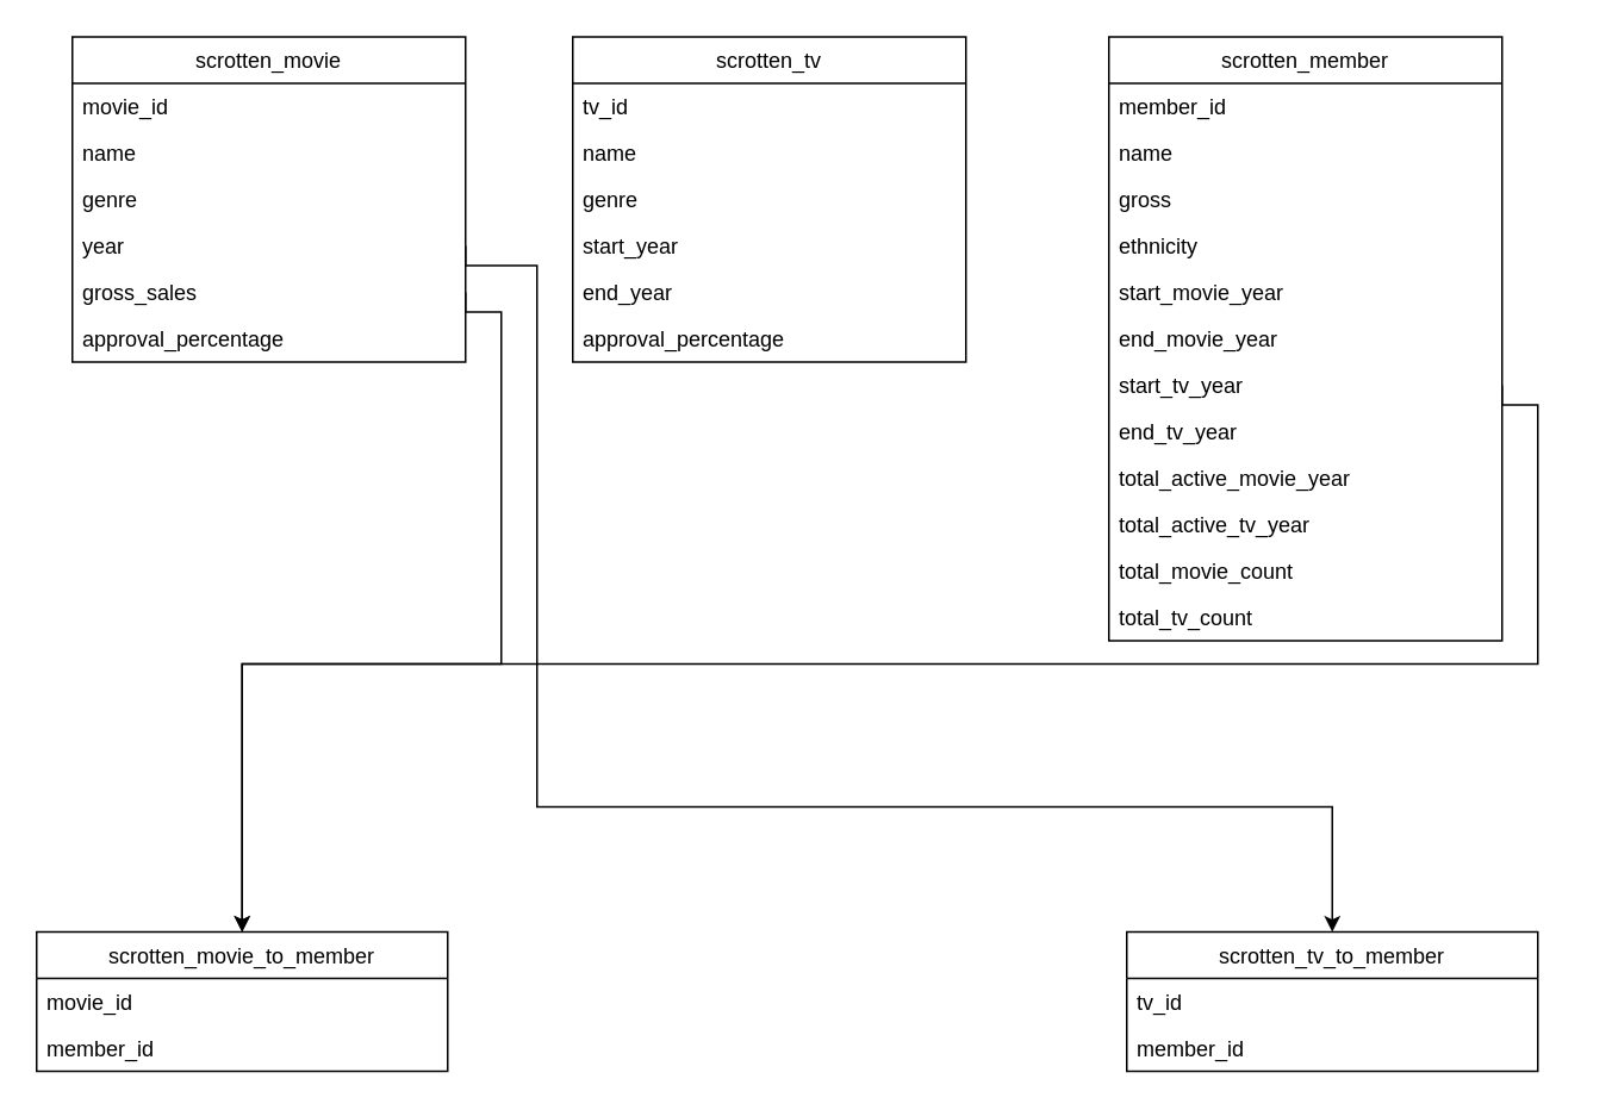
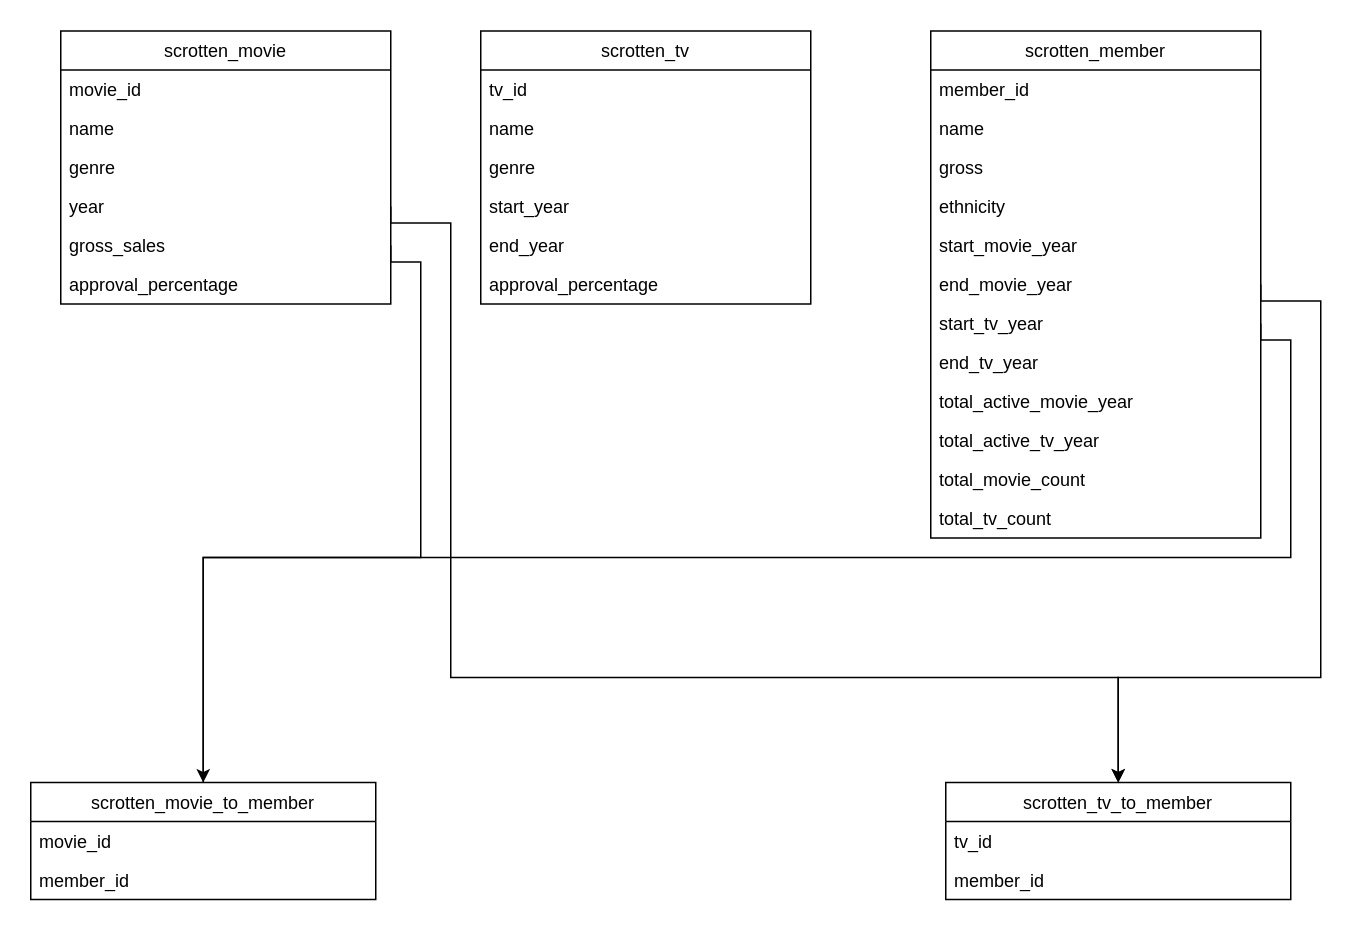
  <mxCell id="0" />
  <mxCell id="1" parent="0" />
  <mxCell id="2" value="scrotten_movie" style="swimlane;fontStyle=0;childLayout=stackLayout;horizontal=1;startSize=26;horizontalStack=0;resizeParent=1;resizeParentMax=0;resizeLast=0;collapsible=1;marginBottom=0;" parent="1" vertex="1"><mxGeometry x="40" y="20" width="220" height="182" as="geometry" /></mxCell>
  <mxCell id="3" value="movie_id" style="text;strokeColor=none;fillColor=none;align=left;verticalAlign=top;spacingLeft=4;spacingRight=4;overflow=hidden;rotatable=0;points=[[0,0.5],[1,0.5]];portConstraint=eastwest;" parent="2" vertex="1"><mxGeometry y="26" width="220" height="26" as="geometry" /></mxCell>
  <mxCell id="4" value="name" style="text;strokeColor=none;fillColor=none;align=left;verticalAlign=top;spacingLeft=4;spacingRight=4;overflow=hidden;rotatable=0;points=[[0,0.5],[1,0.5]];portConstraint=eastwest;" parent="2" vertex="1"><mxGeometry y="52" width="220" height="26" as="geometry" /></mxCell>
  <mxCell id="5" value="genre" style="text;strokeColor=none;fillColor=none;align=left;verticalAlign=top;spacingLeft=4;spacingRight=4;overflow=hidden;rotatable=0;points=[[0,0.5],[1,0.5]];portConstraint=eastwest;" parent="2" vertex="1"><mxGeometry y="78" width="220" height="26" as="geometry" /></mxCell>
  <mxCell id="6" value="year" style="text;strokeColor=none;fillColor=none;align=left;verticalAlign=top;spacingLeft=4;spacingRight=4;overflow=hidden;rotatable=0;points=[[0,0.5],[1,0.5]];portConstraint=eastwest;" parent="2" vertex="1"><mxGeometry y="104" width="220" height="26" as="geometry" /></mxCell>
  <mxCell id="7" value="gross_sales" style="text;strokeColor=none;fillColor=none;align=left;verticalAlign=top;spacingLeft=4;spacingRight=4;overflow=hidden;rotatable=0;points=[[0,0.5],[1,0.5]];portConstraint=eastwest;" parent="2" vertex="1"><mxGeometry y="130" width="220" height="26" as="geometry" /></mxCell>
  <mxCell id="8" value="approval_percentage" style="text;strokeColor=none;fillColor=none;align=left;verticalAlign=top;spacingLeft=4;spacingRight=4;overflow=hidden;rotatable=0;points=[[0,0.5],[1,0.5]];portConstraint=eastwest;" parent="2" vertex="1"><mxGeometry y="156" width="220" height="26" as="geometry" /></mxCell>
  <mxCell id="9" value="scrotten_member" style="swimlane;fontStyle=0;childLayout=stackLayout;horizontal=1;startSize=26;horizontalStack=0;resizeParent=1;resizeParentMax=0;resizeLast=0;collapsible=1;marginBottom=0;" parent="1" vertex="1"><mxGeometry x="620" y="20" width="220" height="338" as="geometry" /></mxCell>
  <mxCell id="10" value="member_id" style="text;strokeColor=none;fillColor=none;align=left;verticalAlign=top;spacingLeft=4;spacingRight=4;overflow=hidden;rotatable=0;points=[[0,0.5],[1,0.5]];portConstraint=eastwest;" parent="9" vertex="1"><mxGeometry y="26" width="220" height="26" as="geometry" /></mxCell>
  <mxCell id="11" value="name" style="text;strokeColor=none;fillColor=none;align=left;verticalAlign=top;spacingLeft=4;spacingRight=4;overflow=hidden;rotatable=0;points=[[0,0.5],[1,0.5]];portConstraint=eastwest;" parent="9" vertex="1"><mxGeometry y="52" width="220" height="26" as="geometry" /></mxCell>
  <mxCell id="12" value="gross" style="text;strokeColor=none;fillColor=none;align=left;verticalAlign=top;spacingLeft=4;spacingRight=4;overflow=hidden;rotatable=0;points=[[0,0.5],[1,0.5]];portConstraint=eastwest;" parent="9" vertex="1"><mxGeometry y="78" width="220" height="26" as="geometry" /></mxCell>
  <mxCell id="13" value="ethnicity" style="text;strokeColor=none;fillColor=none;align=left;verticalAlign=top;spacingLeft=4;spacingRight=4;overflow=hidden;rotatable=0;points=[[0,0.5],[1,0.5]];portConstraint=eastwest;" parent="9" vertex="1"><mxGeometry y="104" width="220" height="26" as="geometry" /></mxCell>
  <mxCell id="14" value="start_movie_year" style="text;strokeColor=none;fillColor=none;align=left;verticalAlign=top;spacingLeft=4;spacingRight=4;overflow=hidden;rotatable=0;points=[[0,0.5],[1,0.5]];portConstraint=eastwest;" parent="9" vertex="1"><mxGeometry y="130" width="220" height="26" as="geometry" /></mxCell>
  <mxCell id="15" value="end_movie_year" style="text;strokeColor=none;fillColor=none;align=left;verticalAlign=top;spacingLeft=4;spacingRight=4;overflow=hidden;rotatable=0;points=[[0,0.5],[1,0.5]];portConstraint=eastwest;" parent="9" vertex="1"><mxGeometry y="156" width="220" height="26" as="geometry" /></mxCell>
  <mxCell id="16" value="start_tv_year" style="text;strokeColor=none;fillColor=none;align=left;verticalAlign=top;spacingLeft=4;spacingRight=4;overflow=hidden;rotatable=0;points=[[0,0.5],[1,0.5]];portConstraint=eastwest;" parent="9" vertex="1"><mxGeometry y="182" width="220" height="26" as="geometry" /></mxCell>
  <mxCell id="17" value="end_tv_year" style="text;strokeColor=none;fillColor=none;align=left;verticalAlign=top;spacingLeft=4;spacingRight=4;overflow=hidden;rotatable=0;points=[[0,0.5],[1,0.5]];portConstraint=eastwest;" parent="9" vertex="1"><mxGeometry y="208" width="220" height="26" as="geometry" /></mxCell>
  <mxCell id="18" value="total_active_movie_year" style="text;strokeColor=none;fillColor=none;align=left;verticalAlign=top;spacingLeft=4;spacingRight=4;overflow=hidden;rotatable=0;points=[[0,0.5],[1,0.5]];portConstraint=eastwest;" parent="9" vertex="1"><mxGeometry y="234" width="220" height="26" as="geometry" /></mxCell>
  <mxCell id="19" value="total_active_tv_year" style="text;strokeColor=none;fillColor=none;align=left;verticalAlign=top;spacingLeft=4;spacingRight=4;overflow=hidden;rotatable=0;points=[[0,0.5],[1,0.5]];portConstraint=eastwest;" parent="9" vertex="1"><mxGeometry y="260" width="220" height="26" as="geometry" /></mxCell>
  <mxCell id="20" value="total_movie_count" style="text;strokeColor=none;fillColor=none;align=left;verticalAlign=top;spacingLeft=4;spacingRight=4;overflow=hidden;rotatable=0;points=[[0,0.5],[1,0.5]];portConstraint=eastwest;" parent="9" vertex="1"><mxGeometry y="286" width="220" height="26" as="geometry" /></mxCell>
  <mxCell id="21" value="total_tv_count" style="text;strokeColor=none;fillColor=none;align=left;verticalAlign=top;spacingLeft=4;spacingRight=4;overflow=hidden;rotatable=0;points=[[0,0.5],[1,0.5]];portConstraint=eastwest;" vertex="1" parent="9"><mxGeometry y="312" width="220" height="26" as="geometry" /></mxCell>
  <mxCell id="22" value="scrotten_tv" style="swimlane;fontStyle=0;childLayout=stackLayout;horizontal=1;startSize=26;horizontalStack=0;resizeParent=1;resizeParentMax=0;resizeLast=0;collapsible=1;marginBottom=0;" parent="1" vertex="1"><mxGeometry x="320" y="20" width="220" height="182" as="geometry" /></mxCell>
  <mxCell id="23" value="tv_id" style="text;strokeColor=none;fillColor=none;align=left;verticalAlign=top;spacingLeft=4;spacingRight=4;overflow=hidden;rotatable=0;points=[[0,0.5],[1,0.5]];portConstraint=eastwest;" parent="22" vertex="1"><mxGeometry y="26" width="220" height="26" as="geometry" /></mxCell>
  <mxCell id="24" value="name" style="text;strokeColor=none;fillColor=none;align=left;verticalAlign=top;spacingLeft=4;spacingRight=4;overflow=hidden;rotatable=0;points=[[0,0.5],[1,0.5]];portConstraint=eastwest;" parent="22" vertex="1"><mxGeometry y="52" width="220" height="26" as="geometry" /></mxCell>
  <mxCell id="25" value="genre" style="text;strokeColor=none;fillColor=none;align=left;verticalAlign=top;spacingLeft=4;spacingRight=4;overflow=hidden;rotatable=0;points=[[0,0.5],[1,0.5]];portConstraint=eastwest;" parent="22" vertex="1"><mxGeometry y="78" width="220" height="26" as="geometry" /></mxCell>
  <mxCell id="26" value="start_year" style="text;strokeColor=none;fillColor=none;align=left;verticalAlign=top;spacingLeft=4;spacingRight=4;overflow=hidden;rotatable=0;points=[[0,0.5],[1,0.5]];portConstraint=eastwest;" parent="22" vertex="1"><mxGeometry y="104" width="220" height="26" as="geometry" /></mxCell>
  <mxCell id="27" value="end_year" style="text;strokeColor=none;fillColor=none;align=left;verticalAlign=top;spacingLeft=4;spacingRight=4;overflow=hidden;rotatable=0;points=[[0,0.5],[1,0.5]];portConstraint=eastwest;" parent="22" vertex="1"><mxGeometry y="130" width="220" height="26" as="geometry" /></mxCell>
  <mxCell id="28" value="approval_percentage" style="text;strokeColor=none;fillColor=none;align=left;verticalAlign=top;spacingLeft=4;spacingRight=4;overflow=hidden;rotatable=0;points=[[0,0.5],[1,0.5]];portConstraint=eastwest;" parent="22" vertex="1"><mxGeometry y="156" width="220" height="26" as="geometry" /></mxCell>
  <mxCell id="29" value="scrotten_movie_to_member" style="swimlane;fontStyle=0;childLayout=stackLayout;horizontal=1;startSize=26;fillColor=none;horizontalStack=0;resizeParent=1;resizeParentMax=0;resizeLast=0;collapsible=1;marginBottom=0;" parent="1" vertex="1"><mxGeometry x="20" y="521" width="230" height="78" as="geometry" /></mxCell>
  <mxCell id="30" value="movie_id" style="text;strokeColor=none;fillColor=none;align=left;verticalAlign=top;spacingLeft=4;spacingRight=4;overflow=hidden;rotatable=0;points=[[0,0.5],[1,0.5]];portConstraint=eastwest;" parent="29" vertex="1"><mxGeometry y="26" width="230" height="26" as="geometry" /></mxCell>
  <mxCell id="31" value="member_id" style="text;strokeColor=none;fillColor=none;align=left;verticalAlign=top;spacingLeft=4;spacingRight=4;overflow=hidden;rotatable=0;points=[[0,0.5],[1,0.5]];portConstraint=eastwest;" parent="29" vertex="1"><mxGeometry y="52" width="230" height="26" as="geometry" /></mxCell>
  <mxCell id="32" value="scrotten_tv_to_member" style="swimlane;fontStyle=0;childLayout=stackLayout;horizontal=1;startSize=26;fillColor=none;horizontalStack=0;resizeParent=1;resizeParentMax=0;resizeLast=0;collapsible=1;marginBottom=0;" parent="1" vertex="1"><mxGeometry x="630" y="521" width="230" height="78" as="geometry" /></mxCell>
  <mxCell id="33" value="tv_id" style="text;strokeColor=none;fillColor=none;align=left;verticalAlign=top;spacingLeft=4;spacingRight=4;overflow=hidden;rotatable=0;points=[[0,0.5],[1,0.5]];portConstraint=eastwest;" parent="32" vertex="1"><mxGeometry y="26" width="230" height="26" as="geometry" /></mxCell>
  <mxCell id="34" value="member_id" style="text;strokeColor=none;fillColor=none;align=left;verticalAlign=top;spacingLeft=4;spacingRight=4;overflow=hidden;rotatable=0;points=[[0,0.5],[1,0.5]];portConstraint=eastwest;" parent="32" vertex="1"><mxGeometry y="52" width="230" height="26" as="geometry" /></mxCell>
  <mxCell id="35" style="edgeStyle=orthogonalEdgeStyle;rounded=0;orthogonalLoop=1;jettySize=auto;html=1;exitX=1;exitY=0.5;exitDx=0;exitDy=0;entryX=0.5;entryY=0;entryDx=0;entryDy=0;" parent="1" source="7" target="29" edge="1"><mxGeometry relative="1" as="geometry"><Array as="points"><mxPoint x="280" y="174" /><mxPoint x="280" y="371" /><mxPoint x="135" y="371" /></Array></mxGeometry></mxCell>
- <mxCell id="36" style="edgeStyle=orthogonalEdgeStyle;rounded=0;orthogonalLoop=1;jettySize=auto;html=1;exitX=1;exitY=0.5;exitDx=0;exitDy=0;entryX=0.5;entryY=0;entryDx=0;entryDy=0;" parent="1" source="16" target="29" edge="1"><mxGeometry relative="1" as="geometry"><Array as="points"><mxPoint x="860" y="226" /><mxPoint x="860" y="371" /><mxPoint x="135" y="371" /></Array></mxGeometry></mxCell>
+ <mxCell id="36" style="edgeStyle=orthogonalEdgeStyle;rounded=0;orthogonalLoop=1;jettySize=auto;html=1;exitX=1;exitY=0.5;exitDx=0;exitDy=0;entryX=0.5;entryY=0;entryDx=0;entryDy=0;endArrow=none;" parent="1" source="16" target="29" edge="1"><mxGeometry relative="1" as="geometry"><Array as="points"><mxPoint x="860" y="226" /><mxPoint x="860" y="371" /><mxPoint x="135" y="371" /></Array></mxGeometry></mxCell>
  <mxCell id="37" style="edgeStyle=orthogonalEdgeStyle;rounded=0;orthogonalLoop=1;jettySize=auto;html=1;exitX=1;exitY=0.5;exitDx=0;exitDy=0;entryX=0.5;entryY=0;entryDx=0;entryDy=0;" parent="1" source="6" target="32" edge="1"><mxGeometry relative="1" as="geometry"><Array as="points"><mxPoint x="300" y="148" /><mxPoint x="300" y="451" /><mxPoint x="745" y="451" /></Array></mxGeometry></mxCell>
+ <mxCell id="38" style="edgeStyle=orthogonalEdgeStyle;rounded=0;orthogonalLoop=1;jettySize=auto;html=1;exitX=1;exitY=0.5;exitDx=0;exitDy=0;entryX=0.5;entryY=0;entryDx=0;entryDy=0;" parent="1" source="15" target="32" edge="1"><mxGeometry relative="1" as="geometry"><Array as="points"><mxPoint x="880" y="200" /><mxPoint x="880" y="451" /><mxPoint x="745" y="451" /></Array></mxGeometry></mxCell>
